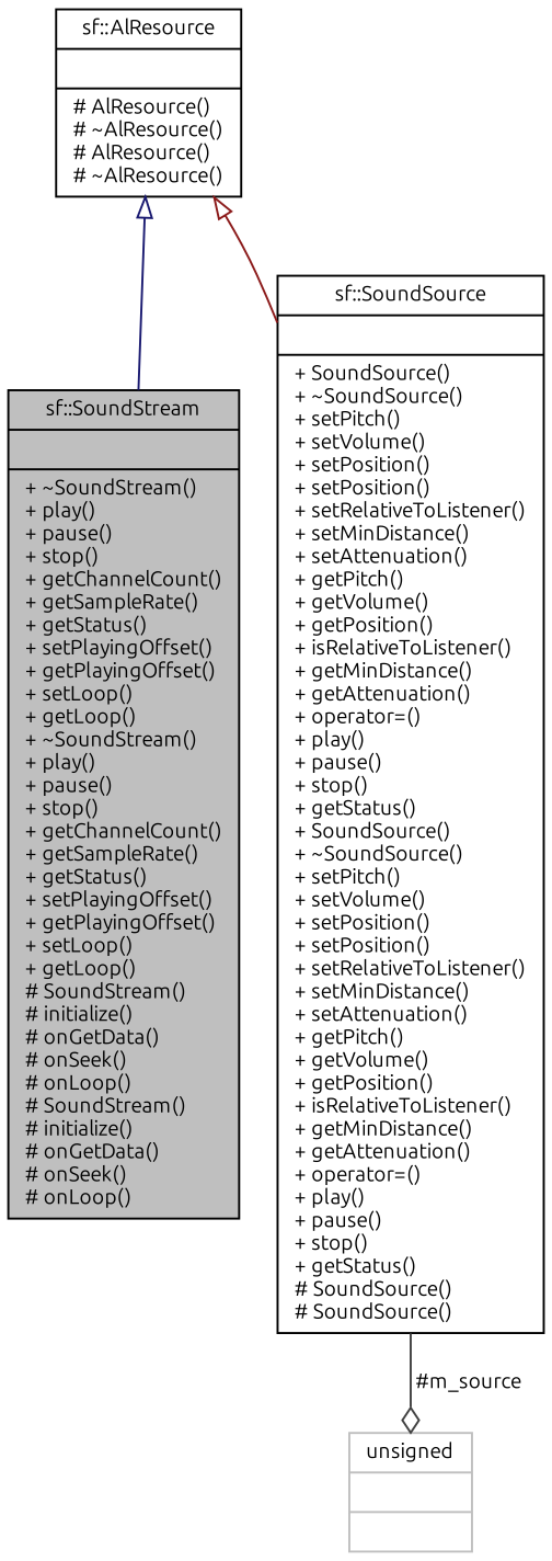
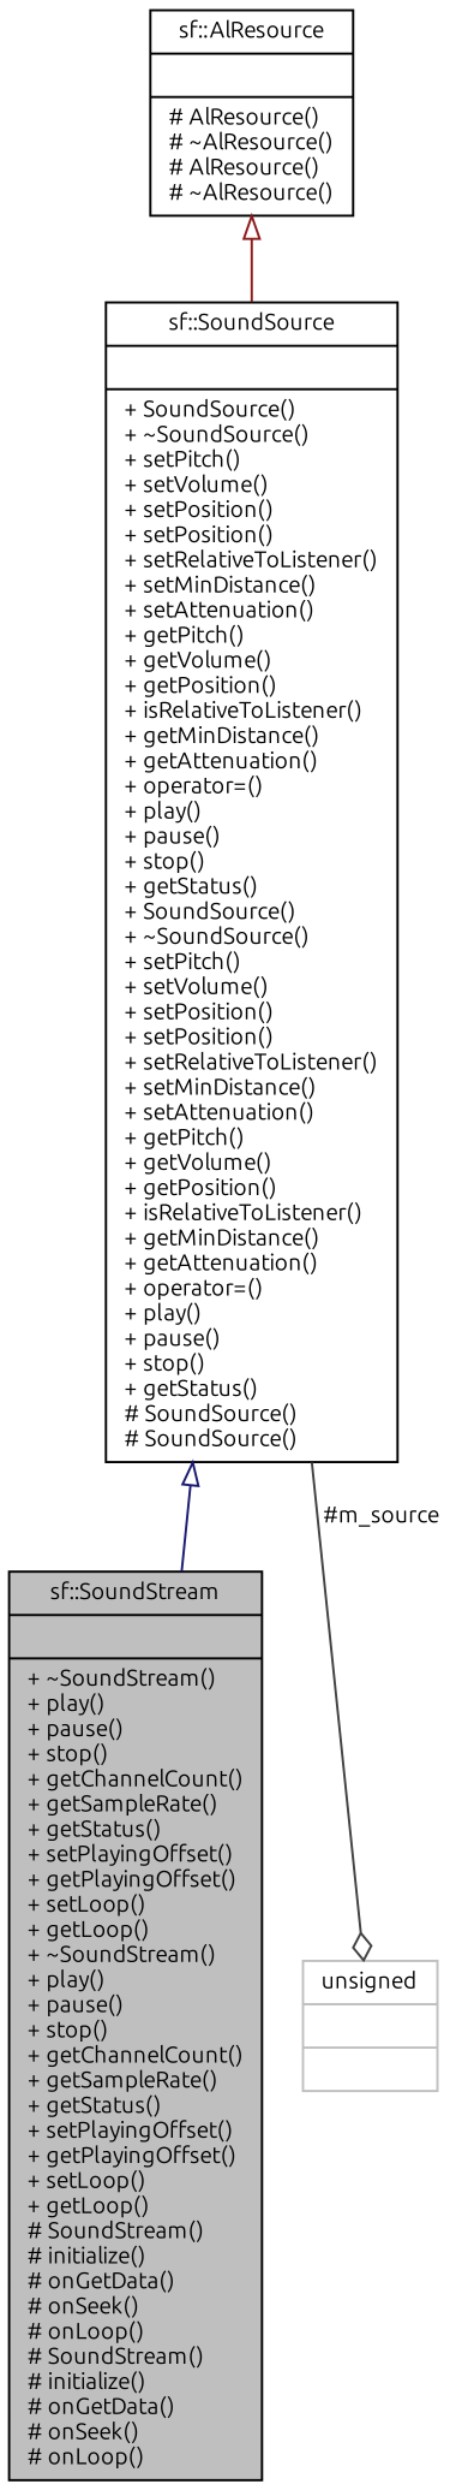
  digraph {
    fontname=Ubuntu
    node [color=black fillcolor=white fontname=Ubuntu fontsize=10 shape=record style=filled]
    edge [arrowtail=onormal dir=back fontname=Ubuntu fontsize=10 labelfontname=Helvetica labelfontsize=10 style=solid]
    n1 [fillcolor=grey75 fontcolor=black height=0.2 label="{sf::SoundStream\n||+ ~SoundStream()\l+ play()\l+ pause()\l+ stop()\l+ getChannelCount()\l+ getSampleRate()\l+ getStatus()\l+ setPlayingOffset()\l+ getPlayingOffset()\l+ setLoop()\l+ getLoop()\l+ ~SoundStream()\l+ play()\l+ pause()\l+ stop()\l+ getChannelCount()\l+ getSampleRate()\l+ getStatus()\l+ setPlayingOffset()\l+ getPlayingOffset()\l+ setLoop()\l+ getLoop()\l# SoundStream()\l# initialize()\l# onGetData()\l# onSeek()\l# onLoop()\l# SoundStream()\l# initialize()\l# onGetData()\l# onSeek()\l# onLoop()\l}" width=0.4]
    n2 [height=0.2 label="{sf::SoundSource\n||+ SoundSource()\l+ ~SoundSource()\l+ setPitch()\l+ setVolume()\l+ setPosition()\l+ setPosition()\l+ setRelativeToListener()\l+ setMinDistance()\l+ setAttenuation()\l+ getPitch()\l+ getVolume()\l+ getPosition()\l+ isRelativeToListener()\l+ getMinDistance()\l+ getAttenuation()\l+ operator=()\l+ play()\l+ pause()\l+ stop()\l+ getStatus()\l+ SoundSource()\l+ ~SoundSource()\l+ setPitch()\l+ setVolume()\l+ setPosition()\l+ setPosition()\l+ setRelativeToListener()\l+ setMinDistance()\l+ setAttenuation()\l+ getPitch()\l+ getVolume()\l+ getPosition()\l+ isRelativeToListener()\l+ getMinDistance()\l+ getAttenuation()\l+ operator=()\l+ play()\l+ pause()\l+ stop()\l+ getStatus()\l# SoundSource()\l# SoundSource()\l}" width=0.4]
    n3 [color=grey75 height=0.2 label="{unsigned\n||}" width=0.4]
    n4 [height=0.2 label="{sf::AlResource\n||# AlResource()\l# ~AlResource()\l# AlResource()\l# ~AlResource()\l}" width=0.4]
-   n4 -> n1 [color=midnightblue]
+   n2 -> n1 [color=midnightblue]
    n2 -> n3 [arrowhead=odiamond color=grey25 label=" #m_source" arrowtail="" dir=""]
    n4 -> n2 [color=firebrick4]
  }
